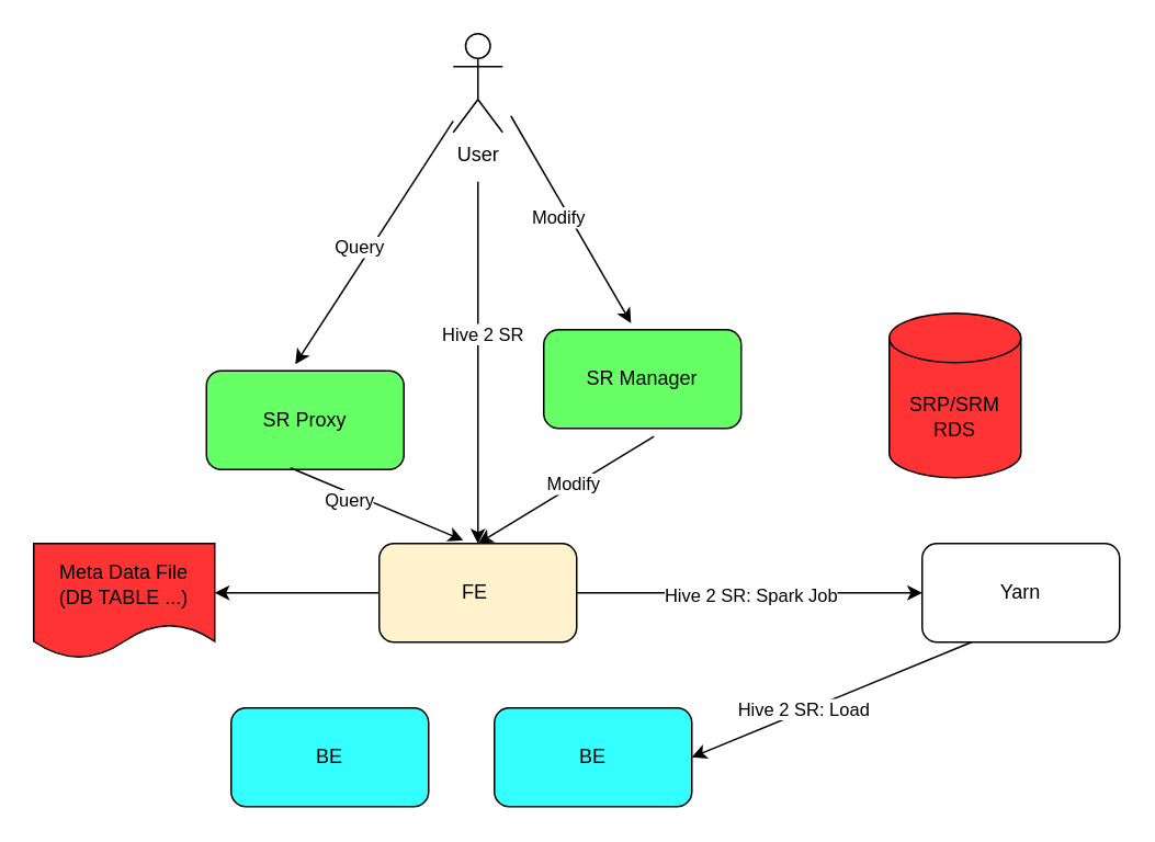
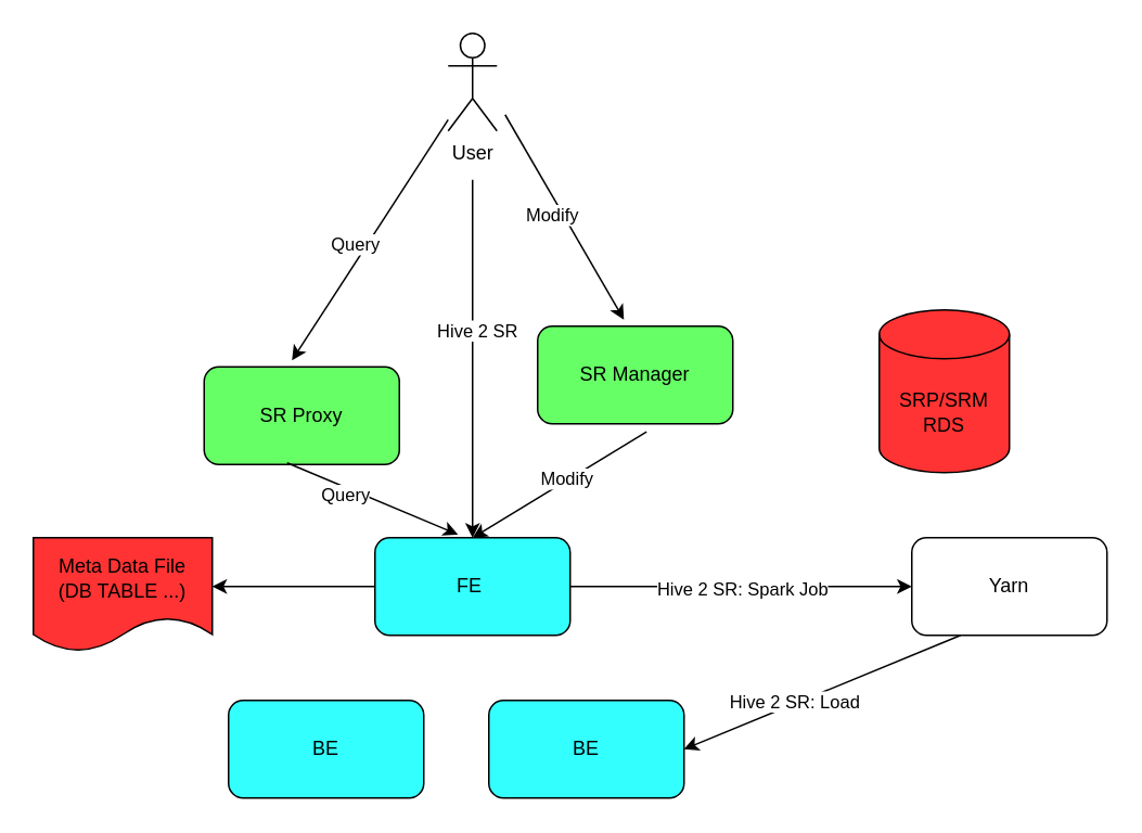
  <mxCell id="0" />
  <mxCell id="1" parent="0" />
  <mxCell id="2" style="edgeStyle=orthogonalEdgeStyle;rounded=0;orthogonalLoop=1;jettySize=auto;html=1;exitX=1;exitY=0.5;exitDx=0;exitDy=0;" edge="1" parent="1" source="5"><mxGeometry relative="1" as="geometry"><mxPoint x="560" y="360" as="targetPoint" /></mxGeometry></mxCell>
  <mxCell id="3" value="Hive 2 SR: Spark Job" style="edgeLabel;html=1;align=center;verticalAlign=middle;resizable=0;points=[];" vertex="1" connectable="0" parent="2"><mxGeometry x="0.002" relative="1" as="geometry"><mxPoint y="1" as="offset" /></mxGeometry></mxCell>
  <mxCell id="4" style="edgeStyle=orthogonalEdgeStyle;rounded=0;orthogonalLoop=1;jettySize=auto;html=1;exitX=0;exitY=0.5;exitDx=0;exitDy=0;" edge="1" parent="1" source="5"><mxGeometry relative="1" as="geometry"><mxPoint x="130" y="360" as="targetPoint" /></mxGeometry></mxCell>
- <mxCell id="5" value="FE&amp;nbsp;" style="rounded=1;whiteSpace=wrap;html=1;fillColor=#fff2cc;" vertex="1" parent="1"><mxGeometry x="230" y="330" width="120" height="60" as="geometry" /></mxCell>
+ <mxCell id="5" value="FE&amp;nbsp;" style="rounded=1;whiteSpace=wrap;html=1;fillColor=#33FFFF;" vertex="1" parent="1"><mxGeometry x="230" y="330" width="120" height="60" as="geometry" /></mxCell>
  <mxCell id="6" value="BE" style="rounded=1;whiteSpace=wrap;html=1;fillColor=#33FFFF;" vertex="1" parent="1"><mxGeometry x="140" y="430" width="120" height="60" as="geometry" /></mxCell>
  <mxCell id="7" value="BE" style="rounded=1;whiteSpace=wrap;html=1;fillColor=#33FFFF;" vertex="1" parent="1"><mxGeometry x="300" y="430" width="120" height="60" as="geometry" /></mxCell>
  <mxCell id="8" value="SRP/SRM&lt;br&gt;RDS" style="shape=cylinder3;whiteSpace=wrap;html=1;boundedLbl=1;backgroundOutline=1;size=15;fillColor=#FF3333;" vertex="1" parent="1"><mxGeometry x="540" y="190" width="80" height="100" as="geometry" /></mxCell>
  <mxCell id="9" value="SR Proxy" style="rounded=1;whiteSpace=wrap;html=1;fillColor=#66FF66;" vertex="1" parent="1"><mxGeometry x="125" y="225" width="120" height="60" as="geometry" /></mxCell>
  <mxCell id="10" value="SR Manager" style="rounded=1;whiteSpace=wrap;html=1;fillColor=#66FF66;" vertex="1" parent="1"><mxGeometry x="330" y="200" width="120" height="60" as="geometry" /></mxCell>
  <mxCell id="11" value="" style="endArrow=classic;html=1;rounded=0;exitX=0.425;exitY=0.983;exitDx=0;exitDy=0;exitPerimeter=0;entryX=0.425;entryY=-0.033;entryDx=0;entryDy=0;entryPerimeter=0;" edge="1" parent="1" source="9" target="5"><mxGeometry width="50" height="50" relative="1" as="geometry"><mxPoint x="370" y="330" as="sourcePoint" /><mxPoint x="420" y="280" as="targetPoint" /></mxGeometry></mxCell>
  <mxCell id="12" value="Query" style="edgeLabel;html=1;align=center;verticalAlign=middle;resizable=0;points=[];" vertex="1" connectable="0" parent="11"><mxGeometry x="-0.291" y="-4" relative="1" as="geometry"><mxPoint as="offset" /></mxGeometry></mxCell>
  <mxCell id="13" value="" style="endArrow=classic;html=1;rounded=0;exitX=0.558;exitY=1.083;exitDx=0;exitDy=0;exitPerimeter=0;entryX=0.5;entryY=0;entryDx=0;entryDy=0;" edge="1" parent="1" source="10" target="5"><mxGeometry width="50" height="50" relative="1" as="geometry"><mxPoint x="191" y="269" as="sourcePoint" /><mxPoint x="291" y="338" as="targetPoint" /></mxGeometry></mxCell>
  <mxCell id="14" value="Modify" style="edgeLabel;html=1;align=center;verticalAlign=middle;resizable=0;points=[];" vertex="1" connectable="0" parent="13"><mxGeometry x="-0.099" y="-1" relative="1" as="geometry"><mxPoint x="-1" as="offset" /></mxGeometry></mxCell>
  <mxCell id="15" value="User" style="shape=umlActor;verticalLabelPosition=bottom;verticalAlign=top;html=1;outlineConnect=0;" vertex="1" parent="1"><mxGeometry x="275" y="20" width="30" height="60" as="geometry" /></mxCell>
  <mxCell id="16" value="" style="endArrow=classic;html=1;rounded=0;entryX=0.45;entryY=-0.067;entryDx=0;entryDy=0;entryPerimeter=0;" edge="1" parent="1" source="15" target="9"><mxGeometry width="50" height="50" relative="1" as="geometry"><mxPoint x="191" y="269" as="sourcePoint" /><mxPoint x="291" y="338" as="targetPoint" /></mxGeometry></mxCell>
  <mxCell id="17" value="Query" style="edgeLabel;html=1;align=center;verticalAlign=middle;resizable=0;points=[];" vertex="1" connectable="0" parent="16"><mxGeometry x="0.009" y="4" relative="1" as="geometry"><mxPoint x="-12" as="offset" /></mxGeometry></mxCell>
  <mxCell id="18" value="" style="endArrow=classic;html=1;rounded=0;entryX=0.442;entryY=-0.067;entryDx=0;entryDy=0;entryPerimeter=0;" edge="1" parent="1" target="10"><mxGeometry width="50" height="50" relative="1" as="geometry"><mxPoint x="310" y="70" as="sourcePoint" /><mxPoint x="194" y="206" as="targetPoint" /></mxGeometry></mxCell>
  <mxCell id="19" value="Modify" style="edgeLabel;html=1;align=center;verticalAlign=middle;resizable=0;points=[];" vertex="1" connectable="0" parent="18"><mxGeometry x="0.009" y="4" relative="1" as="geometry"><mxPoint x="-12" as="offset" /></mxGeometry></mxCell>
  <mxCell id="20" value="" style="endArrow=classic;html=1;rounded=0;" edge="1" parent="1"><mxGeometry width="50" height="50" relative="1" as="geometry"><mxPoint x="290" y="110" as="sourcePoint" /><mxPoint x="290" y="330" as="targetPoint" /></mxGeometry></mxCell>
  <mxCell id="21" value="Hive 2 SR" style="edgeLabel;html=1;align=center;verticalAlign=middle;resizable=0;points=[];" vertex="1" connectable="0" parent="20"><mxGeometry x="-0.164" y="2" relative="1" as="geometry"><mxPoint as="offset" /></mxGeometry></mxCell>
  <mxCell id="22" value="Yarn" style="rounded=1;whiteSpace=wrap;html=1;" vertex="1" parent="1"><mxGeometry x="560" y="330" width="120" height="60" as="geometry" /></mxCell>
  <mxCell id="23" value="" style="endArrow=classic;html=1;rounded=0;exitX=0.25;exitY=1;exitDx=0;exitDy=0;entryX=1;entryY=0.5;entryDx=0;entryDy=0;" edge="1" parent="1" source="22" target="7"><mxGeometry width="50" height="50" relative="1" as="geometry"><mxPoint x="370" y="330" as="sourcePoint" /><mxPoint x="420" y="280" as="targetPoint" /></mxGeometry></mxCell>
  <mxCell id="24" value="Hive 2 SR: Load" style="edgeLabel;html=1;align=center;verticalAlign=middle;resizable=0;points=[];" vertex="1" connectable="0" parent="23"><mxGeometry x="0.192" y="-2" relative="1" as="geometry"><mxPoint as="offset" /></mxGeometry></mxCell>
  <mxCell id="25" value="Meta Data File &lt;br&gt;(DB TABLE ...)" style="shape=document;whiteSpace=wrap;html=1;boundedLbl=1;fillColor=#FF3333;" vertex="1" parent="1"><mxGeometry x="20" y="330" width="110" height="70" as="geometry" /></mxCell>
